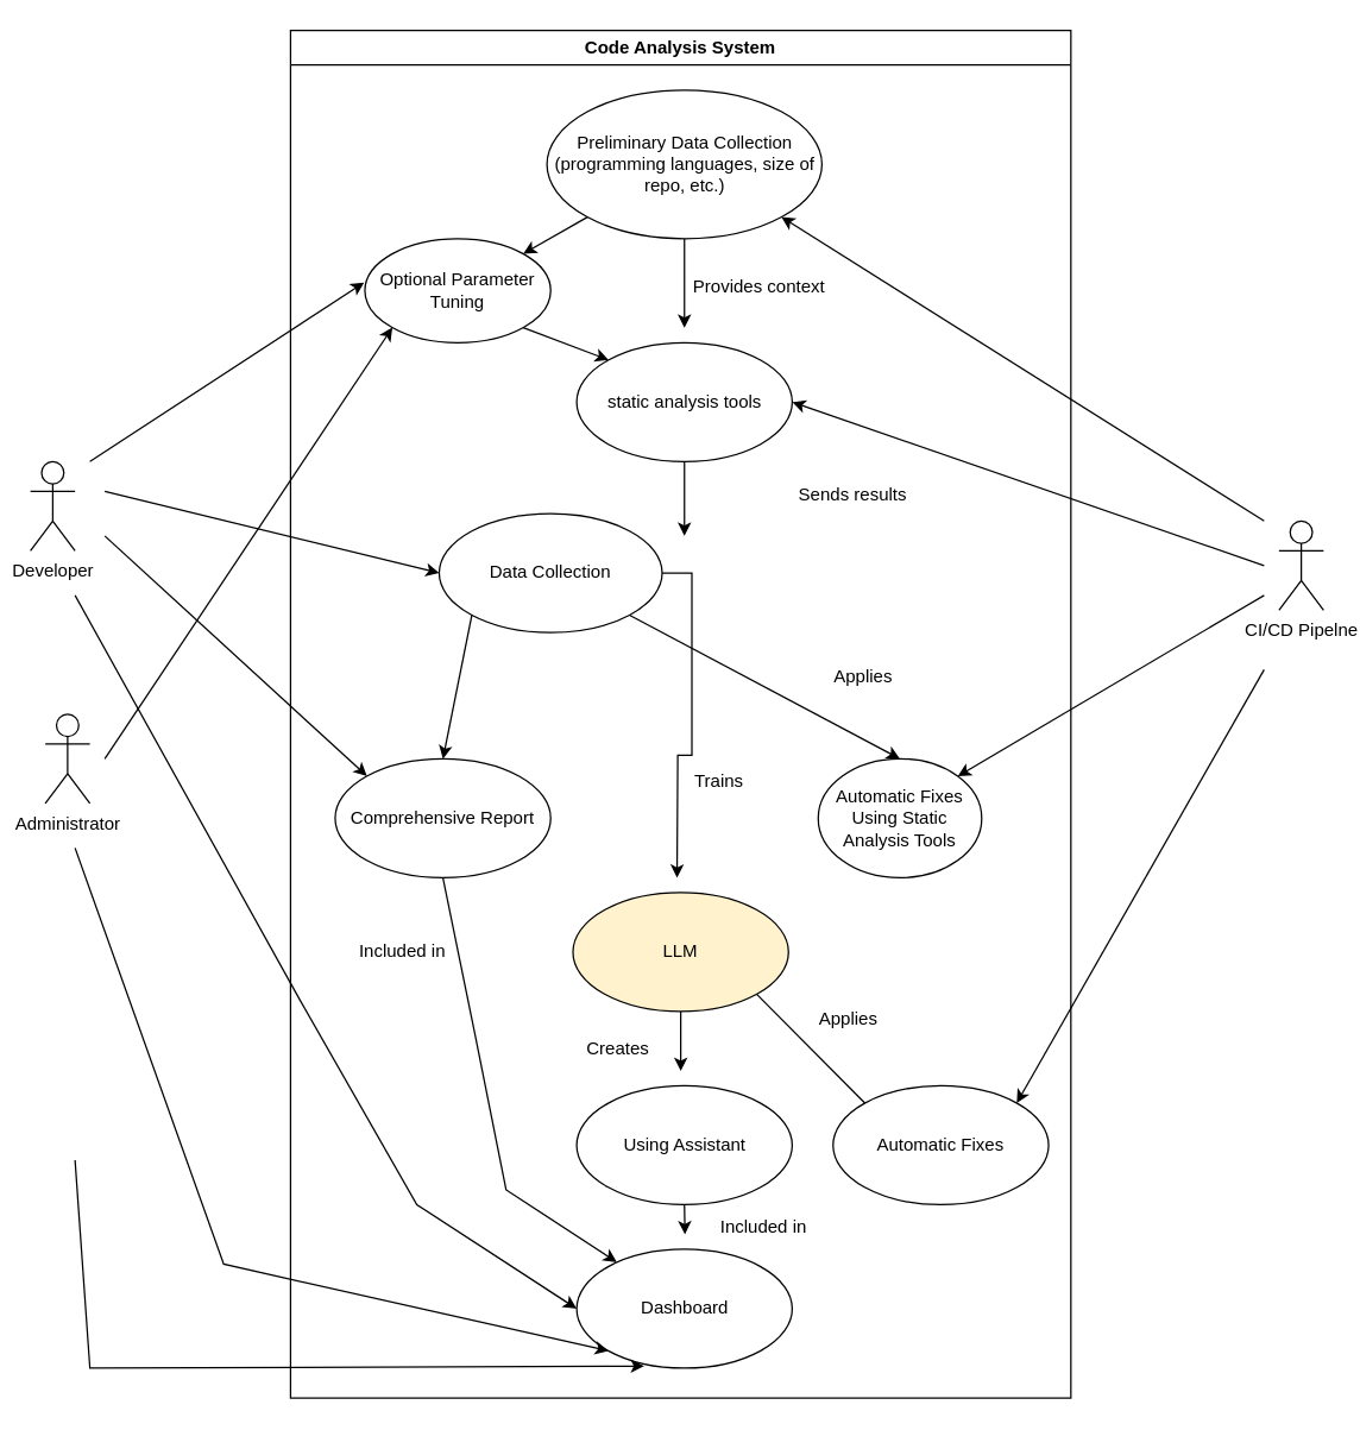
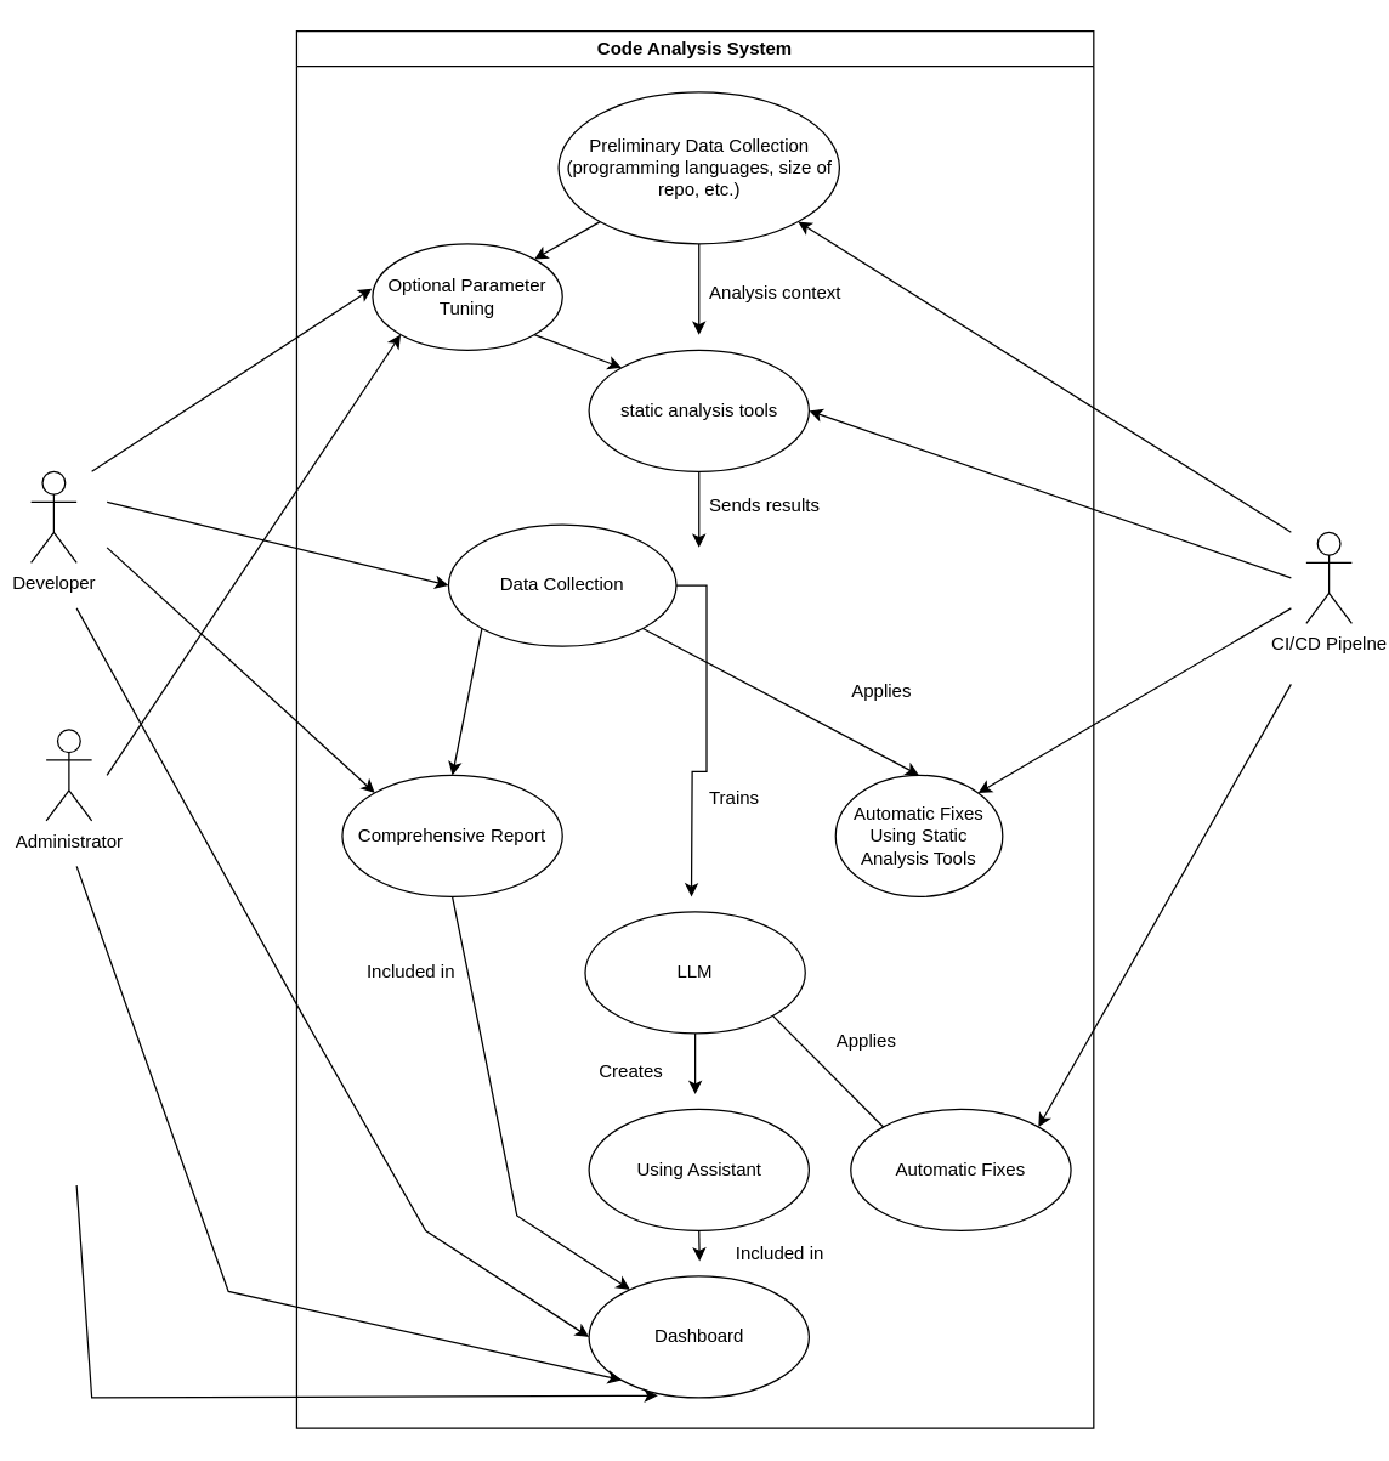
  <mxCell id="0" />
  <mxCell id="1" parent="0" />
  <mxCell id="2" value="Developer" style="shape=umlActor;verticalLabelPosition=bottom;verticalAlign=top;html=1;outlineConnect=0;" parent="1" vertex="1"><mxGeometry x="20" y="310" width="30" height="60" as="geometry" /></mxCell>
  <mxCell id="3" value="Administrator" style="shape=umlActor;verticalLabelPosition=bottom;verticalAlign=top;html=1;outlineConnect=0;" parent="1" vertex="1"><mxGeometry x="30" y="480" width="30" height="60" as="geometry" /></mxCell>
  <mxCell id="4" value="Code Analysis System" style="swimlane;whiteSpace=wrap;html=1;" parent="1" vertex="1"><mxGeometry x="195" y="20" width="525" height="920" as="geometry" /></mxCell>
  <mxCell id="5" value="Comprehensive Report" style="ellipse;whiteSpace=wrap;html=1;" parent="4" vertex="1"><mxGeometry x="30" y="490" width="145" height="80" as="geometry" /></mxCell>
  <mxCell id="6" style="edgeStyle=orthogonalEdgeStyle;rounded=0;orthogonalLoop=1;jettySize=auto;html=1;" parent="4" source="7" edge="1"><mxGeometry relative="1" as="geometry"><mxPoint x="262.5" y="700" as="targetPoint" /></mxGeometry></mxCell>
- <mxCell id="7" value="LLM" style="ellipse;whiteSpace=wrap;html=1;fillColor=#fff2cc;" parent="4" vertex="1"><mxGeometry x="190" y="580" width="145" height="80" as="geometry" /></mxCell>
+ <mxCell id="7" value="LLM" style="ellipse;whiteSpace=wrap;html=1;" parent="4" vertex="1"><mxGeometry x="190" y="580" width="145" height="80" as="geometry" /></mxCell>
  <mxCell id="8" value="Applies" style="text;html=1;align=center;verticalAlign=middle;resizable=0;points=[];autosize=1;strokeColor=none;fillColor=none;" parent="4" vertex="1"><mxGeometry x="355" y="420" width="60" height="30" as="geometry" /></mxCell>
  <mxCell id="9" style="edgeStyle=orthogonalEdgeStyle;rounded=0;orthogonalLoop=1;jettySize=auto;html=1;" parent="4" source="10" edge="1"><mxGeometry relative="1" as="geometry"><mxPoint x="260" y="570" as="targetPoint" /></mxGeometry></mxCell>
  <mxCell id="10" value="Data Collection" style="ellipse;whiteSpace=wrap;html=1;" parent="4" vertex="1"><mxGeometry x="100" y="325" width="150" height="80" as="geometry" /></mxCell>
  <mxCell id="11" value="" style="endArrow=classic;html=1;rounded=0;exitX=1;exitY=1;exitDx=0;exitDy=0;entryX=0.5;entryY=0;entryDx=0;entryDy=0;" parent="4" source="10" target="12" edge="1"><mxGeometry width="50" height="50" relative="1" as="geometry"><mxPoint x="261" y="430" as="sourcePoint" /><mxPoint x="264" y="490" as="targetPoint" /></mxGeometry></mxCell>
  <mxCell id="12" value="Automatic Fixes Using Static Analysis Tools" style="ellipse;whiteSpace=wrap;html=1;" parent="4" vertex="1"><mxGeometry x="355" y="490" width="110" height="80" as="geometry" /></mxCell>
  <mxCell id="13" value="" style="endArrow=classic;html=1;rounded=0;exitX=0;exitY=1;exitDx=0;exitDy=0;entryX=0.5;entryY=0;entryDx=0;entryDy=0;" parent="4" source="10" target="5" edge="1"><mxGeometry width="50" height="50" relative="1" as="geometry"><mxPoint x="75" y="590" as="sourcePoint" /><mxPoint x="125" y="540" as="targetPoint" /></mxGeometry></mxCell>
  <mxCell id="14" style="edgeStyle=orthogonalEdgeStyle;rounded=0;orthogonalLoop=1;jettySize=auto;html=1;exitX=0.5;exitY=1;exitDx=0;exitDy=0;" parent="4" source="15" edge="1"><mxGeometry relative="1" as="geometry"><mxPoint x="265.333" y="810" as="targetPoint" /></mxGeometry></mxCell>
  <mxCell id="15" value="Using Assistant" style="ellipse;whiteSpace=wrap;html=1;" parent="4" vertex="1"><mxGeometry x="192.5" y="710" width="145" height="80" as="geometry" /></mxCell>
  <mxCell id="16" value="Creates" style="text;html=1;align=center;verticalAlign=middle;resizable=0;points=[];autosize=1;strokeColor=none;fillColor=none;" parent="4" vertex="1"><mxGeometry x="185" y="670" width="70" height="30" as="geometry" /></mxCell>
  <mxCell id="17" style="edgeStyle=orthogonalEdgeStyle;rounded=0;orthogonalLoop=1;jettySize=auto;html=1;" parent="4" source="18" edge="1"><mxGeometry relative="1" as="geometry"><mxPoint x="265" y="200" as="targetPoint" /></mxGeometry></mxCell>
  <mxCell id="18" value="Preliminary Data Collection (programming languages, size of repo, etc.)" style="ellipse;whiteSpace=wrap;html=1;" parent="4" vertex="1"><mxGeometry x="172.5" y="40" width="185" height="100" as="geometry" /></mxCell>
  <mxCell id="19" style="edgeStyle=orthogonalEdgeStyle;rounded=0;orthogonalLoop=1;jettySize=auto;html=1;" parent="4" source="20" edge="1"><mxGeometry relative="1" as="geometry"><mxPoint x="265" y="340" as="targetPoint" /></mxGeometry></mxCell>
  <mxCell id="20" value="static analysis tools" style="ellipse;whiteSpace=wrap;html=1;" parent="4" vertex="1"><mxGeometry x="192.5" y="210" width="145" height="80" as="geometry" /></mxCell>
- <mxCell id="21" value="Sends results" style="text;html=1;align=center;verticalAlign=middle;resizable=0;points=[];autosize=1;strokeColor=none;fillColor=none;" parent="4" vertex="1"><mxGeometry x="327.5" y="298" width="100" height="30" as="geometry" /></mxCell>
+ <mxCell id="21" value="Sends results" style="text;html=1;align=center;verticalAlign=middle;resizable=0;points=[];autosize=1;strokeColor=none;fillColor=none;" parent="4" vertex="1"><mxGeometry x="257.5" y="298" width="100" height="30" as="geometry" /></mxCell>
  <mxCell id="22" value="Trains" style="text;html=1;align=center;verticalAlign=middle;resizable=0;points=[];autosize=1;strokeColor=none;fillColor=none;" parent="4" vertex="1"><mxGeometry x="257.5" y="490" width="60" height="30" as="geometry" /></mxCell>
  <mxCell id="23" value="Automatic Fixes" style="ellipse;whiteSpace=wrap;html=1;" parent="4" vertex="1"><mxGeometry x="365" y="710" width="145" height="80" as="geometry" /></mxCell>
  <mxCell id="24" value="" style="endArrow=none;html=1;rounded=0;exitX=1;exitY=1;exitDx=0;exitDy=0;entryX=0;entryY=0;entryDx=0;entryDy=0;" parent="4" source="7" target="23" edge="1"><mxGeometry width="50" height="50" relative="1" as="geometry"><mxPoint x="75" y="480" as="sourcePoint" /><mxPoint x="125" y="430" as="targetPoint" /></mxGeometry></mxCell>
  <mxCell id="25" value="Applies" style="text;html=1;align=center;verticalAlign=middle;resizable=0;points=[];autosize=1;strokeColor=none;fillColor=none;" parent="4" vertex="1"><mxGeometry x="345" y="650" width="60" height="30" as="geometry" /></mxCell>
  <mxCell id="26" value="Optional Parameter Tuning" style="ellipse;whiteSpace=wrap;html=1;" parent="4" vertex="1"><mxGeometry x="50" y="140" width="125" height="70" as="geometry" /></mxCell>
  <mxCell id="27" value="" style="endArrow=classic;html=1;rounded=0;exitX=0;exitY=1;exitDx=0;exitDy=0;entryX=1;entryY=0;entryDx=0;entryDy=0;" parent="4" source="18" target="26" edge="1"><mxGeometry width="50" height="50" relative="1" as="geometry"><mxPoint x="75" y="480" as="sourcePoint" /><mxPoint x="125" y="430" as="targetPoint" /></mxGeometry></mxCell>
  <mxCell id="28" value="" style="endArrow=classic;html=1;rounded=0;exitX=1;exitY=1;exitDx=0;exitDy=0;entryX=0;entryY=0;entryDx=0;entryDy=0;" parent="4" source="26" target="20" edge="1"><mxGeometry width="50" height="50" relative="1" as="geometry"><mxPoint x="75" y="480" as="sourcePoint" /><mxPoint x="125" y="430" as="targetPoint" /></mxGeometry></mxCell>
  <mxCell id="29" value="Dashboard" style="ellipse;whiteSpace=wrap;html=1;" parent="4" vertex="1"><mxGeometry x="192.5" y="820" width="145" height="80" as="geometry" /></mxCell>
  <mxCell id="30" value="" style="endArrow=classic;html=1;rounded=0;exitX=0.5;exitY=1;exitDx=0;exitDy=0;entryX=0.186;entryY=0.108;entryDx=0;entryDy=0;entryPerimeter=0;" parent="4" source="5" target="29" edge="1"><mxGeometry width="50" height="50" relative="1" as="geometry"><mxPoint x="75" y="480" as="sourcePoint" /><mxPoint x="125" y="430" as="targetPoint" /><Array as="points"><mxPoint x="125" y="680" /><mxPoint x="145" y="780" /></Array></mxGeometry></mxCell>
  <mxCell id="31" value="Included in" style="text;html=1;align=center;verticalAlign=middle;resizable=0;points=[];autosize=1;strokeColor=none;fillColor=none;" parent="4" vertex="1"><mxGeometry x="35" y="605" width="80" height="30" as="geometry" /></mxCell>
  <mxCell id="32" value="Included in" style="text;html=1;align=center;verticalAlign=middle;resizable=0;points=[];autosize=1;strokeColor=none;fillColor=none;" parent="4" vertex="1"><mxGeometry x="277.5" y="790" width="80" height="30" as="geometry" /></mxCell>
  <mxCell id="33" value="" style="endArrow=classic;html=1;rounded=0;entryX=0;entryY=0.5;entryDx=0;entryDy=0;" parent="1" target="10" edge="1"><mxGeometry width="50" height="50" relative="1" as="geometry"><mxPoint x="70" y="330" as="sourcePoint" /><mxPoint x="320" y="280" as="targetPoint" /></mxGeometry></mxCell>
- <mxCell id="34" value="Provides context" style="text;html=1;align=center;verticalAlign=middle;resizable=0;points=[];autosize=1;strokeColor=none;fillColor=none;" parent="1" vertex="1"><mxGeometry x="455" y="178" width="110" height="30" as="geometry" /></mxCell>
+ <mxCell id="34" value="Analysis context" style="text;html=1;align=center;verticalAlign=middle;resizable=0;points=[];autosize=1;strokeColor=none;fillColor=none;" parent="1" vertex="1"><mxGeometry x="455" y="178" width="110" height="30" as="geometry" /></mxCell>
  <mxCell id="35" value="" style="endArrow=classic;html=1;rounded=0;entryX=0;entryY=0;entryDx=0;entryDy=0;" parent="1" target="5" edge="1"><mxGeometry width="50" height="50" relative="1" as="geometry"><mxPoint x="70" y="360" as="sourcePoint" /><mxPoint x="320" y="450" as="targetPoint" /></mxGeometry></mxCell>
  <mxCell id="36" value="CI/CD Pipelne" style="shape=umlActor;verticalLabelPosition=bottom;verticalAlign=top;html=1;outlineConnect=0;" parent="1" vertex="1"><mxGeometry x="860" y="350" width="30" height="60" as="geometry" /></mxCell>
  <mxCell id="37" value="" style="endArrow=classic;html=1;rounded=0;entryX=1;entryY=1;entryDx=0;entryDy=0;" parent="1" target="18" edge="1"><mxGeometry width="50" height="50" relative="1" as="geometry"><mxPoint x="850" y="350" as="sourcePoint" /><mxPoint x="320" y="450" as="targetPoint" /></mxGeometry></mxCell>
  <mxCell id="38" value="" style="endArrow=classic;html=1;rounded=0;entryX=1;entryY=0.5;entryDx=0;entryDy=0;" parent="1" target="20" edge="1"><mxGeometry width="50" height="50" relative="1" as="geometry"><mxPoint x="850" y="380" as="sourcePoint" /><mxPoint x="320" y="450" as="targetPoint" /></mxGeometry></mxCell>
  <mxCell id="39" value="" style="endArrow=classic;html=1;rounded=0;entryX=1;entryY=0;entryDx=0;entryDy=0;" parent="1" target="12" edge="1"><mxGeometry width="50" height="50" relative="1" as="geometry"><mxPoint x="850" y="400" as="sourcePoint" /><mxPoint x="320" y="450" as="targetPoint" /></mxGeometry></mxCell>
  <mxCell id="40" value="" style="endArrow=classic;html=1;rounded=0;entryX=1;entryY=0;entryDx=0;entryDy=0;" parent="1" target="23" edge="1"><mxGeometry width="50" height="50" relative="1" as="geometry"><mxPoint x="850" y="450" as="sourcePoint" /><mxPoint x="320" y="450" as="targetPoint" /></mxGeometry></mxCell>
  <mxCell id="41" value="" style="endArrow=classic;html=1;rounded=0;entryX=-0.004;entryY=0.421;entryDx=0;entryDy=0;entryPerimeter=0;" parent="1" target="26" edge="1"><mxGeometry width="50" height="50" relative="1" as="geometry"><mxPoint x="60" y="310" as="sourcePoint" /><mxPoint x="320" y="450" as="targetPoint" /></mxGeometry></mxCell>
  <mxCell id="42" value="" style="endArrow=classic;html=1;rounded=0;entryX=0.313;entryY=0.983;entryDx=0;entryDy=0;entryPerimeter=0;" parent="1" target="29" edge="1"><mxGeometry width="50" height="50" relative="1" as="geometry"><mxPoint x="50" y="780" as="sourcePoint" /><mxPoint x="410" y="930" as="targetPoint" /><Array as="points"><mxPoint x="60" y="920" /></Array></mxGeometry></mxCell>
  <mxCell id="43" value="" style="endArrow=classic;html=1;rounded=0;entryX=0;entryY=1;entryDx=0;entryDy=0;" parent="1" target="29" edge="1"><mxGeometry width="50" height="50" relative="1" as="geometry"><mxPoint x="50" y="570" as="sourcePoint" /><mxPoint x="320" y="620" as="targetPoint" /><Array as="points"><mxPoint x="150" y="850" /></Array></mxGeometry></mxCell>
  <mxCell id="44" value="" style="endArrow=classic;html=1;rounded=0;entryX=0;entryY=0.5;entryDx=0;entryDy=0;" parent="1" target="29" edge="1"><mxGeometry width="50" height="50" relative="1" as="geometry"><mxPoint x="50" y="400" as="sourcePoint" /><mxPoint x="320" y="530" as="targetPoint" /><Array as="points"><mxPoint x="200" y="670" /><mxPoint x="280" y="810" /></Array></mxGeometry></mxCell>
  <mxCell id="45" value="" style="endArrow=classic;html=1;rounded=0;entryX=0;entryY=1;entryDx=0;entryDy=0;" parent="1" target="26" edge="1"><mxGeometry width="50" height="50" relative="1" as="geometry"><mxPoint x="70" y="510" as="sourcePoint" /><mxPoint x="220" y="550" as="targetPoint" /></mxGeometry></mxCell>
